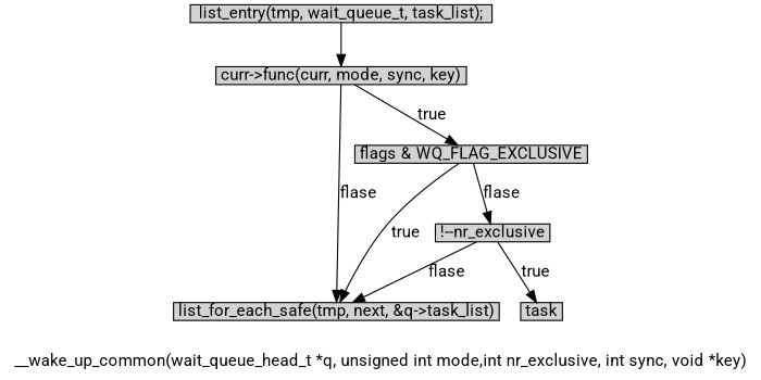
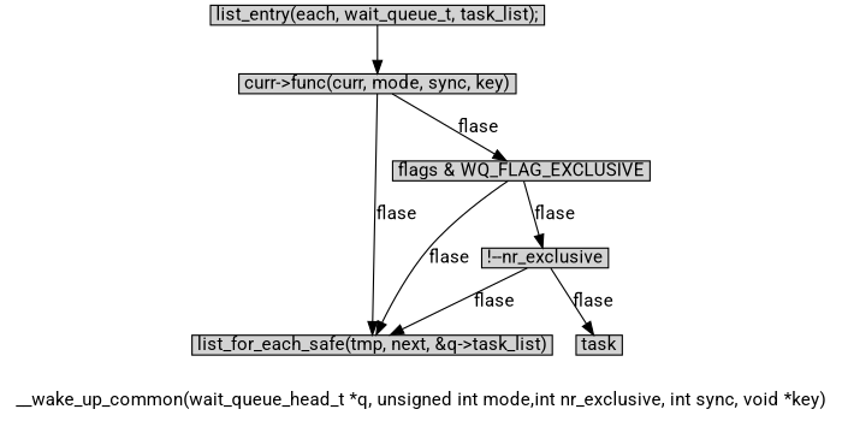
  digraph {
    fontname=Roboto
    label="__wake_up_common(wait_queue_head_t *q, unsigned int mode,int nr_exclusive, int sync, void *key)"
    node [fontname=Roboto margin="0.05,0.005" shape=box style=filled]
    edge [fontname=Roboto]
    n1 [height=0.1 label="list_for_each_safe(tmp, next, &q->task_list)" width=0.1]
-   n2 [height=0.1 label="list_entry(tmp, wait_queue_t, task_list);" width=0.1]
+   n2 [height=0.1 label="list_entry(each, wait_queue_t, task_list);" width=0.1]
    n3 [height=0.1 label="curr->func(curr, mode, sync, key)" width=0.1]
    n4 [height=0.1 label="flags & WQ_FLAG_EXCLUSIVE" width=0.1]
    n5 [height=0.1 label="!--nr_exclusive" width=0.1]
    n6 [height=0.1 label=task width=0.1]
    n2 -> n3
    n3 -> n1 [label=flase]
-   n3 -> n4 [label=true]
-   n4 -> n1 [label=true]
+   n3 -> n4 [label=flase]
+   n4 -> n1 [label=flase]
    n4 -> n5 [label=flase]
    n5 -> n1 [label=flase]
-   n5 -> n6 [label=true]
+   n5 -> n6 [label=flase]
  }
